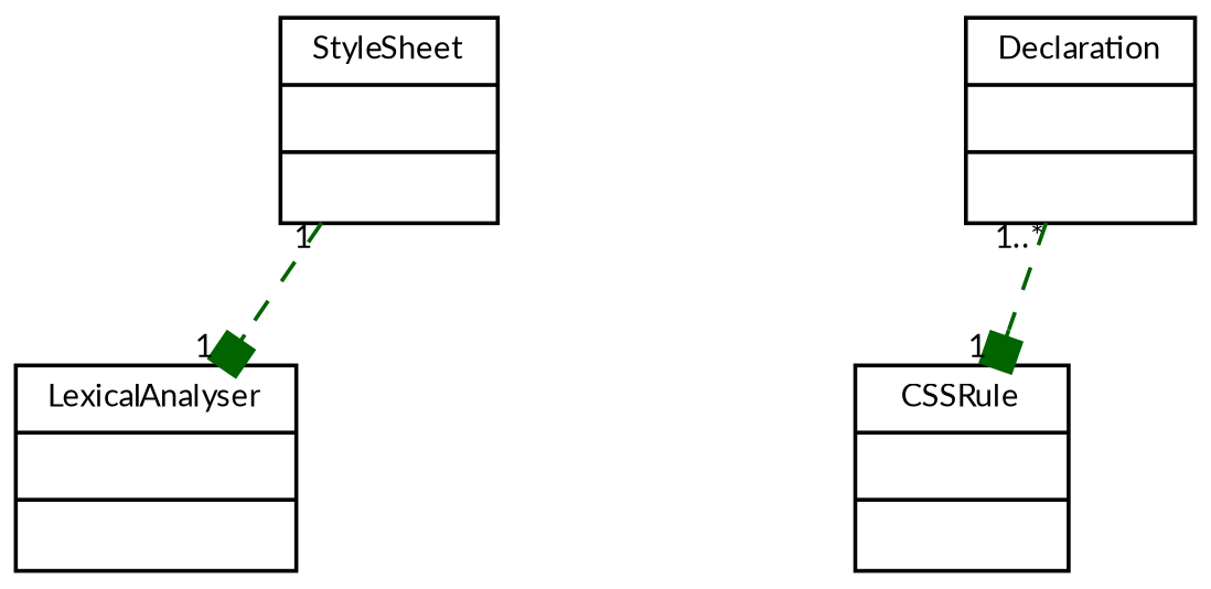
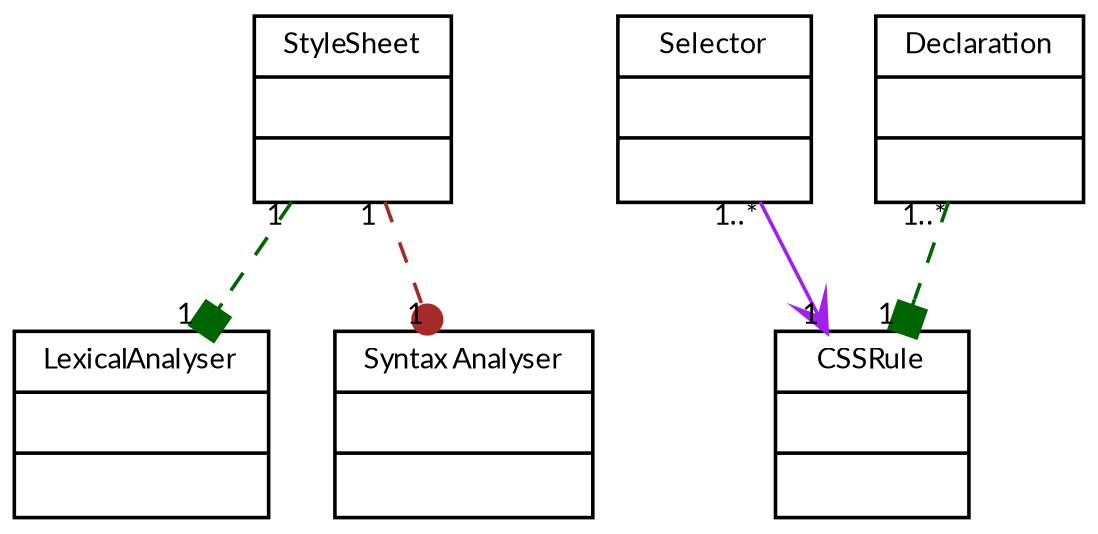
  digraph {
    fontname=Lato
    fontsize=8
    node [fontname=Lato fontsize=8 shape=record]
    edge [arrowhead=box color=darkgreen fontname=Lato fontsize=8 headlabel="1 " style=dashed taillabel="1 "]
    n1 [label="{StyleSheet|\l|\l}"]
    n2 [label="{LexicalAnalyser|\l|\l}"]
+   n3 [label="{Syntax Analyser|\l|\l}"]
    n4 [label="{CSSRule|\l|\l}"]
+   n5 [label="{Selector|\l|\l}"]
    n6 [label="{Declaration|\l|\l}"]
    n1 -> n2
+   n1 -> n3 [arrowhead=dot color=brown]
+   n5 -> n4 [arrowhead=vee color=purple style=solid taillabel="1..*"]
    n6 -> n4 [taillabel="1..*"]
  }
